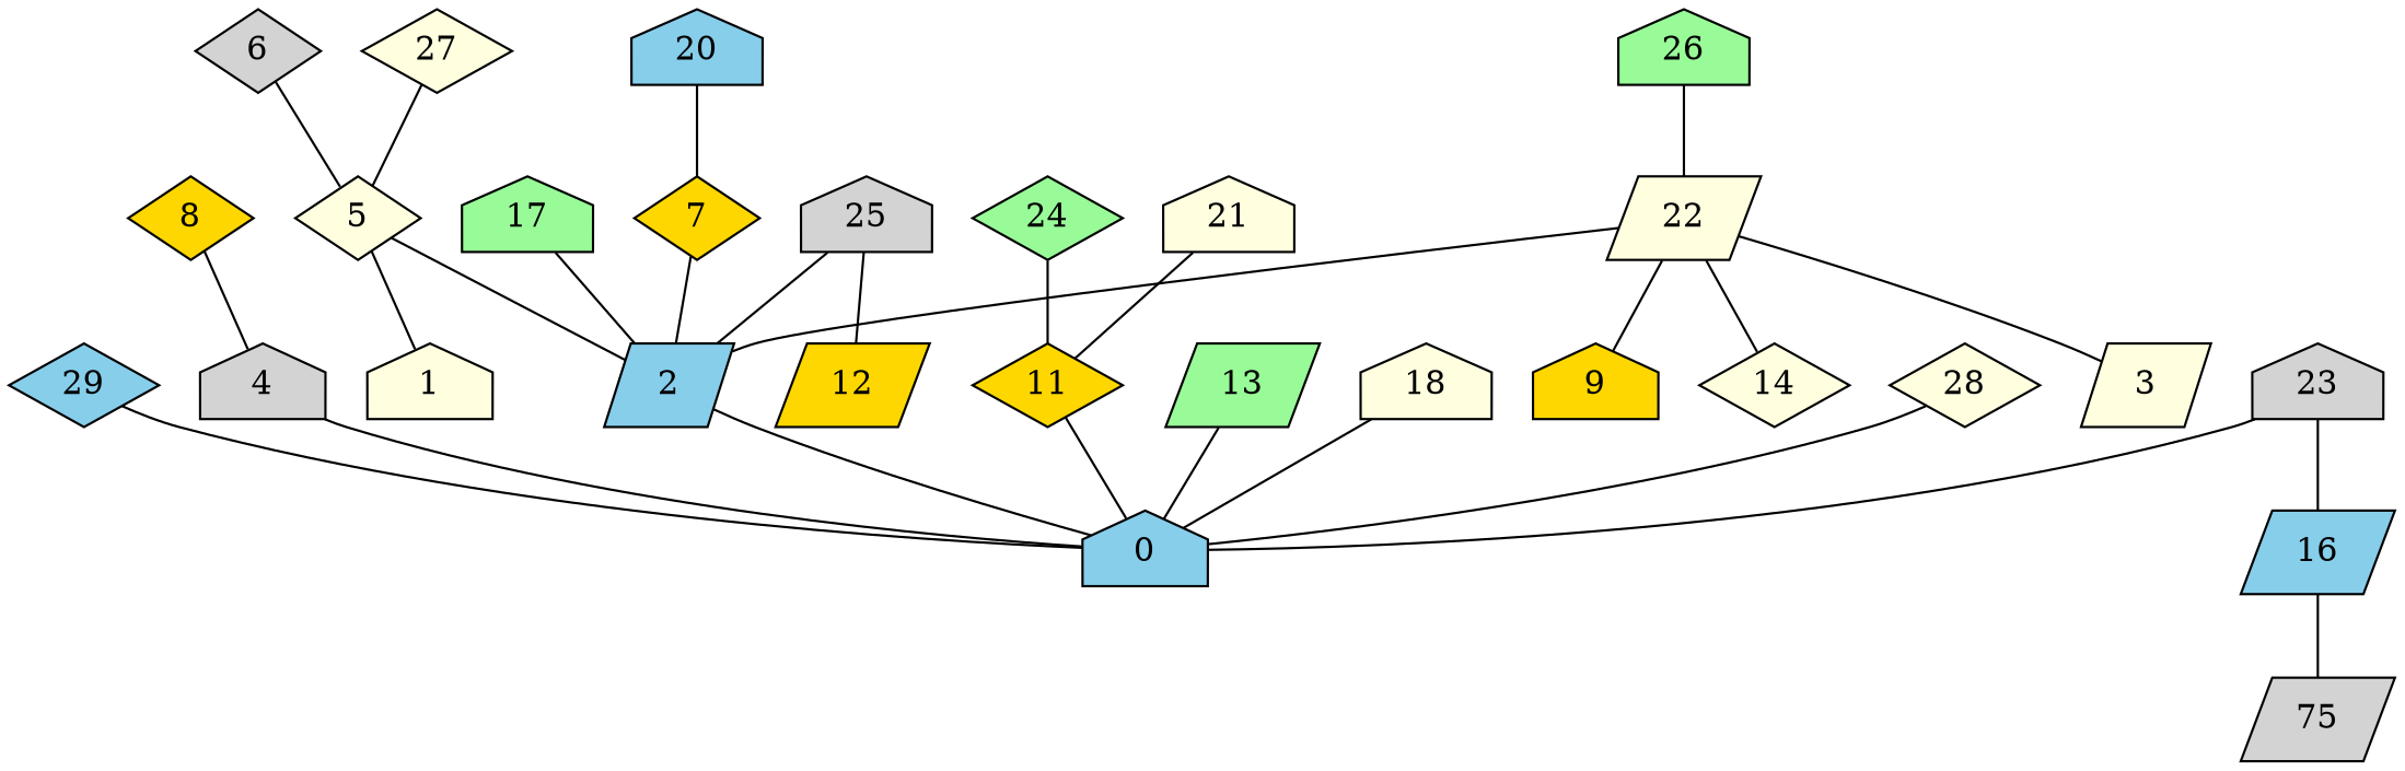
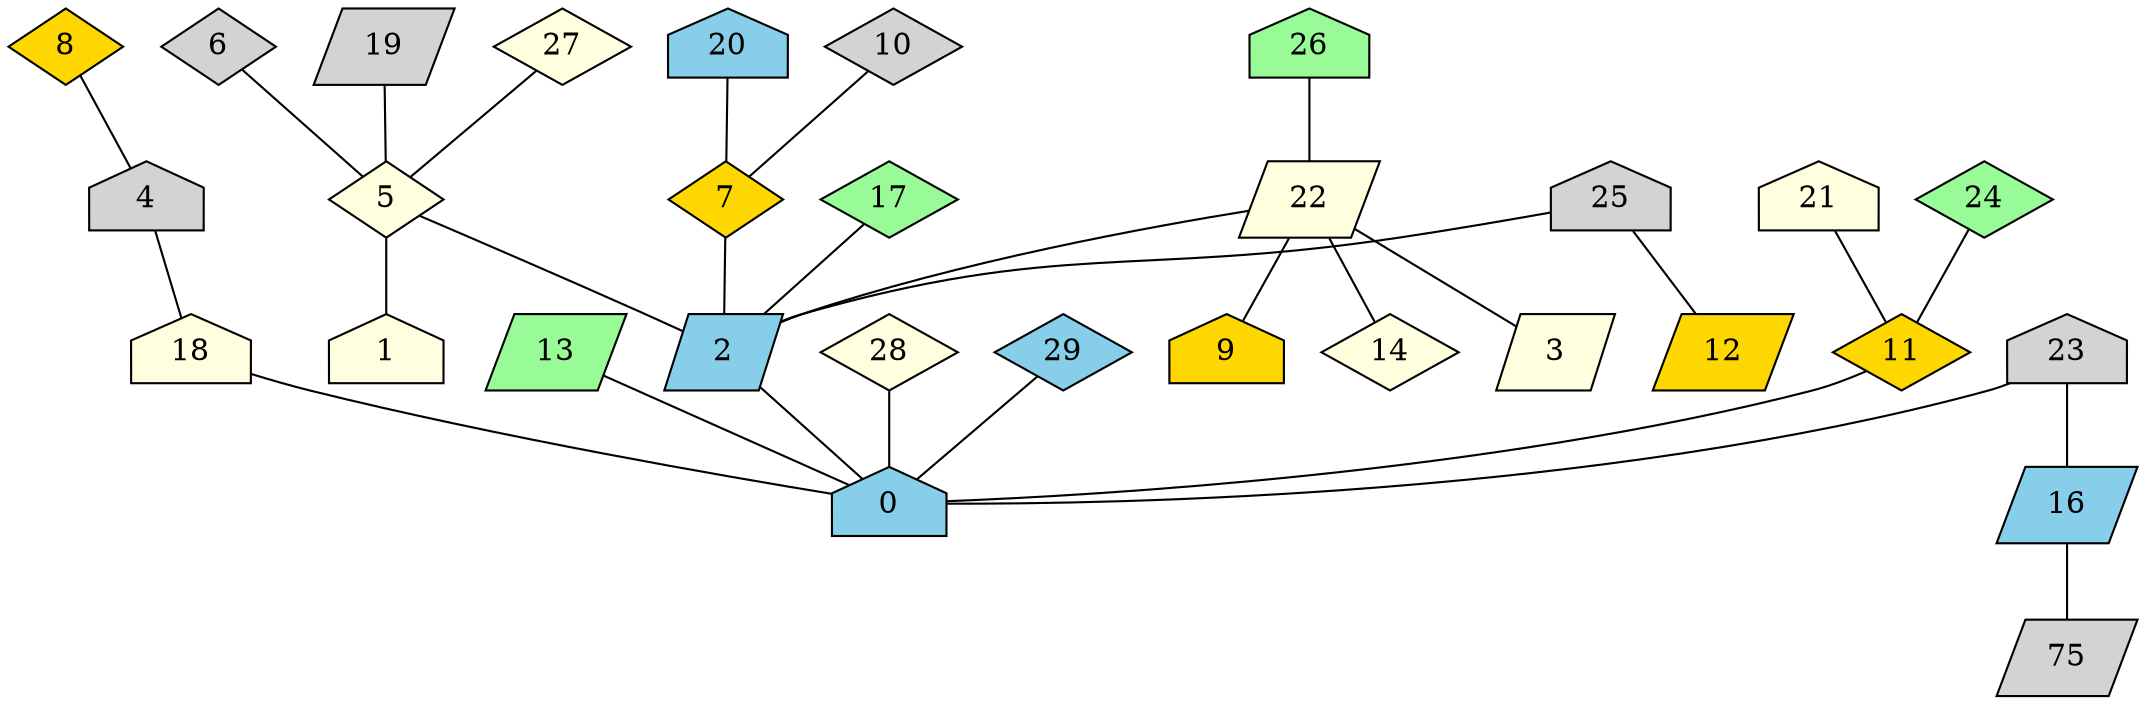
  graph {
    node [fillcolor=lightyellow shape=house style=filled]
    2 [fillcolor=skyblue shape=parallelogram]
    0 [fillcolor=skyblue]
    4 [fillcolor=lightgrey]
    5 [shape=diamond]
    1
    6 [fillcolor=lightgrey shape=diamond]
    7 [fillcolor=gold shape=diamond]
    8 [fillcolor=gold shape=diamond]
+   10 [fillcolor=lightgrey shape=diamond]
    11 [fillcolor=gold shape=diamond]
    13 [fillcolor=palegreen shape=parallelogram]
    16 [fillcolor=skyblue shape=parallelogram]
    n13 [fillcolor=lightgrey label=75 shape=parallelogram]
-   17 [fillcolor=palegreen]
+   17 [fillcolor=palegreen shape=diamond]
    18
+   19 [fillcolor=lightgrey shape=parallelogram]
    20 [fillcolor=skyblue]
    21
    22 [shape=parallelogram]
    3 [shape=parallelogram]
    9 [fillcolor=gold]
    14 [shape=diamond]
    23 [fillcolor=lightgrey]
    24 [fillcolor=palegreen shape=diamond]
    25 [fillcolor=lightgrey]
    12 [fillcolor=gold shape=parallelogram]
    26 [fillcolor=palegreen]
    27 [shape=diamond]
    28 [shape=diamond]
    29 [fillcolor=skyblue shape=diamond]
    2 -- 0
-   4 -- 0
+   4 -- 18
    5 -- 2
    5 -- 1
    6 -- 5
    7 -- 2
    8 -- 4
+   10 -- 7
    11 -- 0
    13 -- 0
    16 -- n13
    17 -- 2
    18 -- 0
+   19 -- 5
    20 -- 7
    21 -- 11
    22 -- 2
    22 -- 3
    22 -- 9
    22 -- 14
    23 -- 0
    23 -- 16
    24 -- 11
    25 -- 2
    25 -- 12
    26 -- 22
    27 -- 5
    28 -- 0
    29 -- 0
  }
